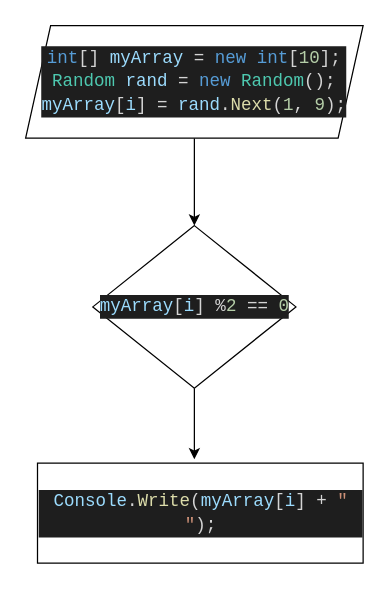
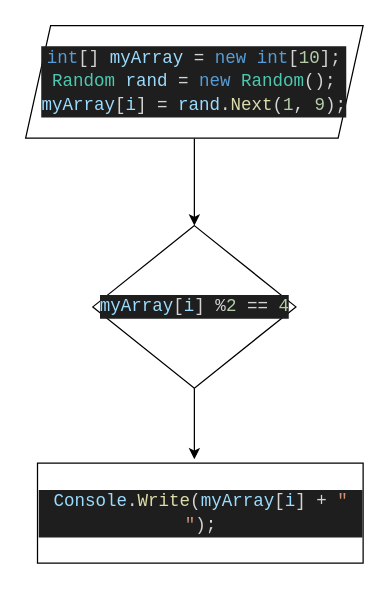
  <mxCell id="0" />
  <mxCell id="1" parent="0" />
  <mxCell id="2" style="edgeStyle=none;html=1;entryX=0.5;entryY=0;entryDx=0;entryDy=0;" edge="1" parent="1" source="3" target="5"><mxGeometry relative="1" as="geometry" /></mxCell>
  <mxCell id="3" value="&lt;div style=&quot;color: rgb(212 , 212 , 212) ; background-color: rgb(30 , 30 , 30) ; font-family: &amp;#34;consolas&amp;#34; , &amp;#34;courier new&amp;#34; , monospace ; font-size: 14px ; line-height: 19px&quot;&gt;&lt;div&gt;&lt;span style=&quot;color: #569cd6&quot;&gt;int&lt;/span&gt;[] &lt;span style=&quot;color: #9cdcfe&quot;&gt;myArray&lt;/span&gt; = &lt;span style=&quot;color: #569cd6&quot;&gt;new&lt;/span&gt; &lt;span style=&quot;color: #569cd6&quot;&gt;int&lt;/span&gt;[&lt;span style=&quot;color: #b5cea8&quot;&gt;10&lt;/span&gt;];&lt;/div&gt;&lt;div&gt;&lt;span style=&quot;color: #4ec9b0&quot;&gt;Random&lt;/span&gt; &lt;span style=&quot;color: #9cdcfe&quot;&gt;rand&lt;/span&gt; = &lt;span style=&quot;color: #569cd6&quot;&gt;new&lt;/span&gt; &lt;span style=&quot;color: #4ec9b0&quot;&gt;Random&lt;/span&gt;();&lt;/div&gt;&lt;div&gt;&lt;div style=&quot;line-height: 19px&quot;&gt;&lt;span style=&quot;color: #9cdcfe&quot;&gt;myArray&lt;/span&gt;[&lt;span style=&quot;color: #9cdcfe&quot;&gt;i&lt;/span&gt;] = &lt;span style=&quot;color: #9cdcfe&quot;&gt;rand&lt;/span&gt;.&lt;span style=&quot;color: #dcdcaa&quot;&gt;Next&lt;/span&gt;(&lt;span style=&quot;color: #b5cea8&quot;&gt;1&lt;/span&gt;, &lt;span style=&quot;color: #b5cea8&quot;&gt;9&lt;/span&gt;);&lt;/div&gt;&lt;/div&gt;&lt;/div&gt;" style="shape=parallelogram;perimeter=parallelogramPerimeter;whiteSpace=wrap;html=1;fixedSize=1;" vertex="1" parent="1"><mxGeometry x="20" y="20" width="270" height="90" as="geometry" /></mxCell>
  <mxCell id="4" style="edgeStyle=none;html=1;exitX=0.5;exitY=1;exitDx=0;exitDy=0;" edge="1" parent="1" source="5"><mxGeometry relative="1" as="geometry"><mxPoint x="155" y="367" as="targetPoint" /></mxGeometry></mxCell>
- <mxCell id="5" value="&lt;div style=&quot;color: rgb(212 , 212 , 212) ; background-color: rgb(30 , 30 , 30) ; font-family: &amp;#34;consolas&amp;#34; , &amp;#34;courier new&amp;#34; , monospace ; font-size: 14px ; line-height: 19px&quot;&gt;&lt;span style=&quot;color: #9cdcfe&quot;&gt;myArray&lt;/span&gt;[&lt;span style=&quot;color: #9cdcfe&quot;&gt;i&lt;/span&gt;] %&lt;span style=&quot;color: #b5cea8&quot;&gt;2&lt;/span&gt; == &lt;span style=&quot;color: #b5cea8&quot;&gt;0&lt;/span&gt;&lt;/div&gt;" style="rhombus;whiteSpace=wrap;html=1;" vertex="1" parent="1"><mxGeometry x="73.75" y="180" width="162.5" height="130" as="geometry" /></mxCell>
+ <mxCell id="5" value="&lt;div style=&quot;color: rgb(212 , 212 , 212) ; background-color: rgb(30 , 30 , 30) ; font-family: &amp;#34;consolas&amp;#34; , &amp;#34;courier new&amp;#34; , monospace ; font-size: 14px ; line-height: 19px&quot;&gt;&lt;span style=&quot;color: #9cdcfe&quot;&gt;myArray&lt;/span&gt;[&lt;span style=&quot;color: #9cdcfe&quot;&gt;i&lt;/span&gt;] %&lt;span style=&quot;color: #b5cea8&quot;&gt;2&lt;/span&gt; == &lt;span style=&quot;color: #b5cea8&quot;&gt;4&lt;/span&gt;&lt;/div&gt;" style="rhombus;whiteSpace=wrap;html=1;" vertex="1" parent="1"><mxGeometry x="73.75" y="180" width="162.5" height="130" as="geometry" /></mxCell>
  <mxCell id="6" value="&lt;div style=&quot;color: rgb(212 , 212 , 212) ; background-color: rgb(30 , 30 , 30) ; font-family: &amp;#34;consolas&amp;#34; , &amp;#34;courier new&amp;#34; , monospace ; font-size: 14px ; line-height: 19px&quot;&gt;&lt;span style=&quot;color: #9cdcfe&quot;&gt;Console&lt;/span&gt;.&lt;span style=&quot;color: #dcdcaa&quot;&gt;Write&lt;/span&gt;(&lt;span style=&quot;color: #9cdcfe&quot;&gt;myArray&lt;/span&gt;[&lt;span style=&quot;color: #9cdcfe&quot;&gt;i&lt;/span&gt;] + &lt;span style=&quot;color: #ce9178&quot;&gt;&quot; &quot;&lt;/span&gt;);&lt;/div&gt;" style="rounded=0;whiteSpace=wrap;html=1;" vertex="1" parent="1"><mxGeometry x="29.5" y="370" width="260.5" height="80" as="geometry" /></mxCell>
